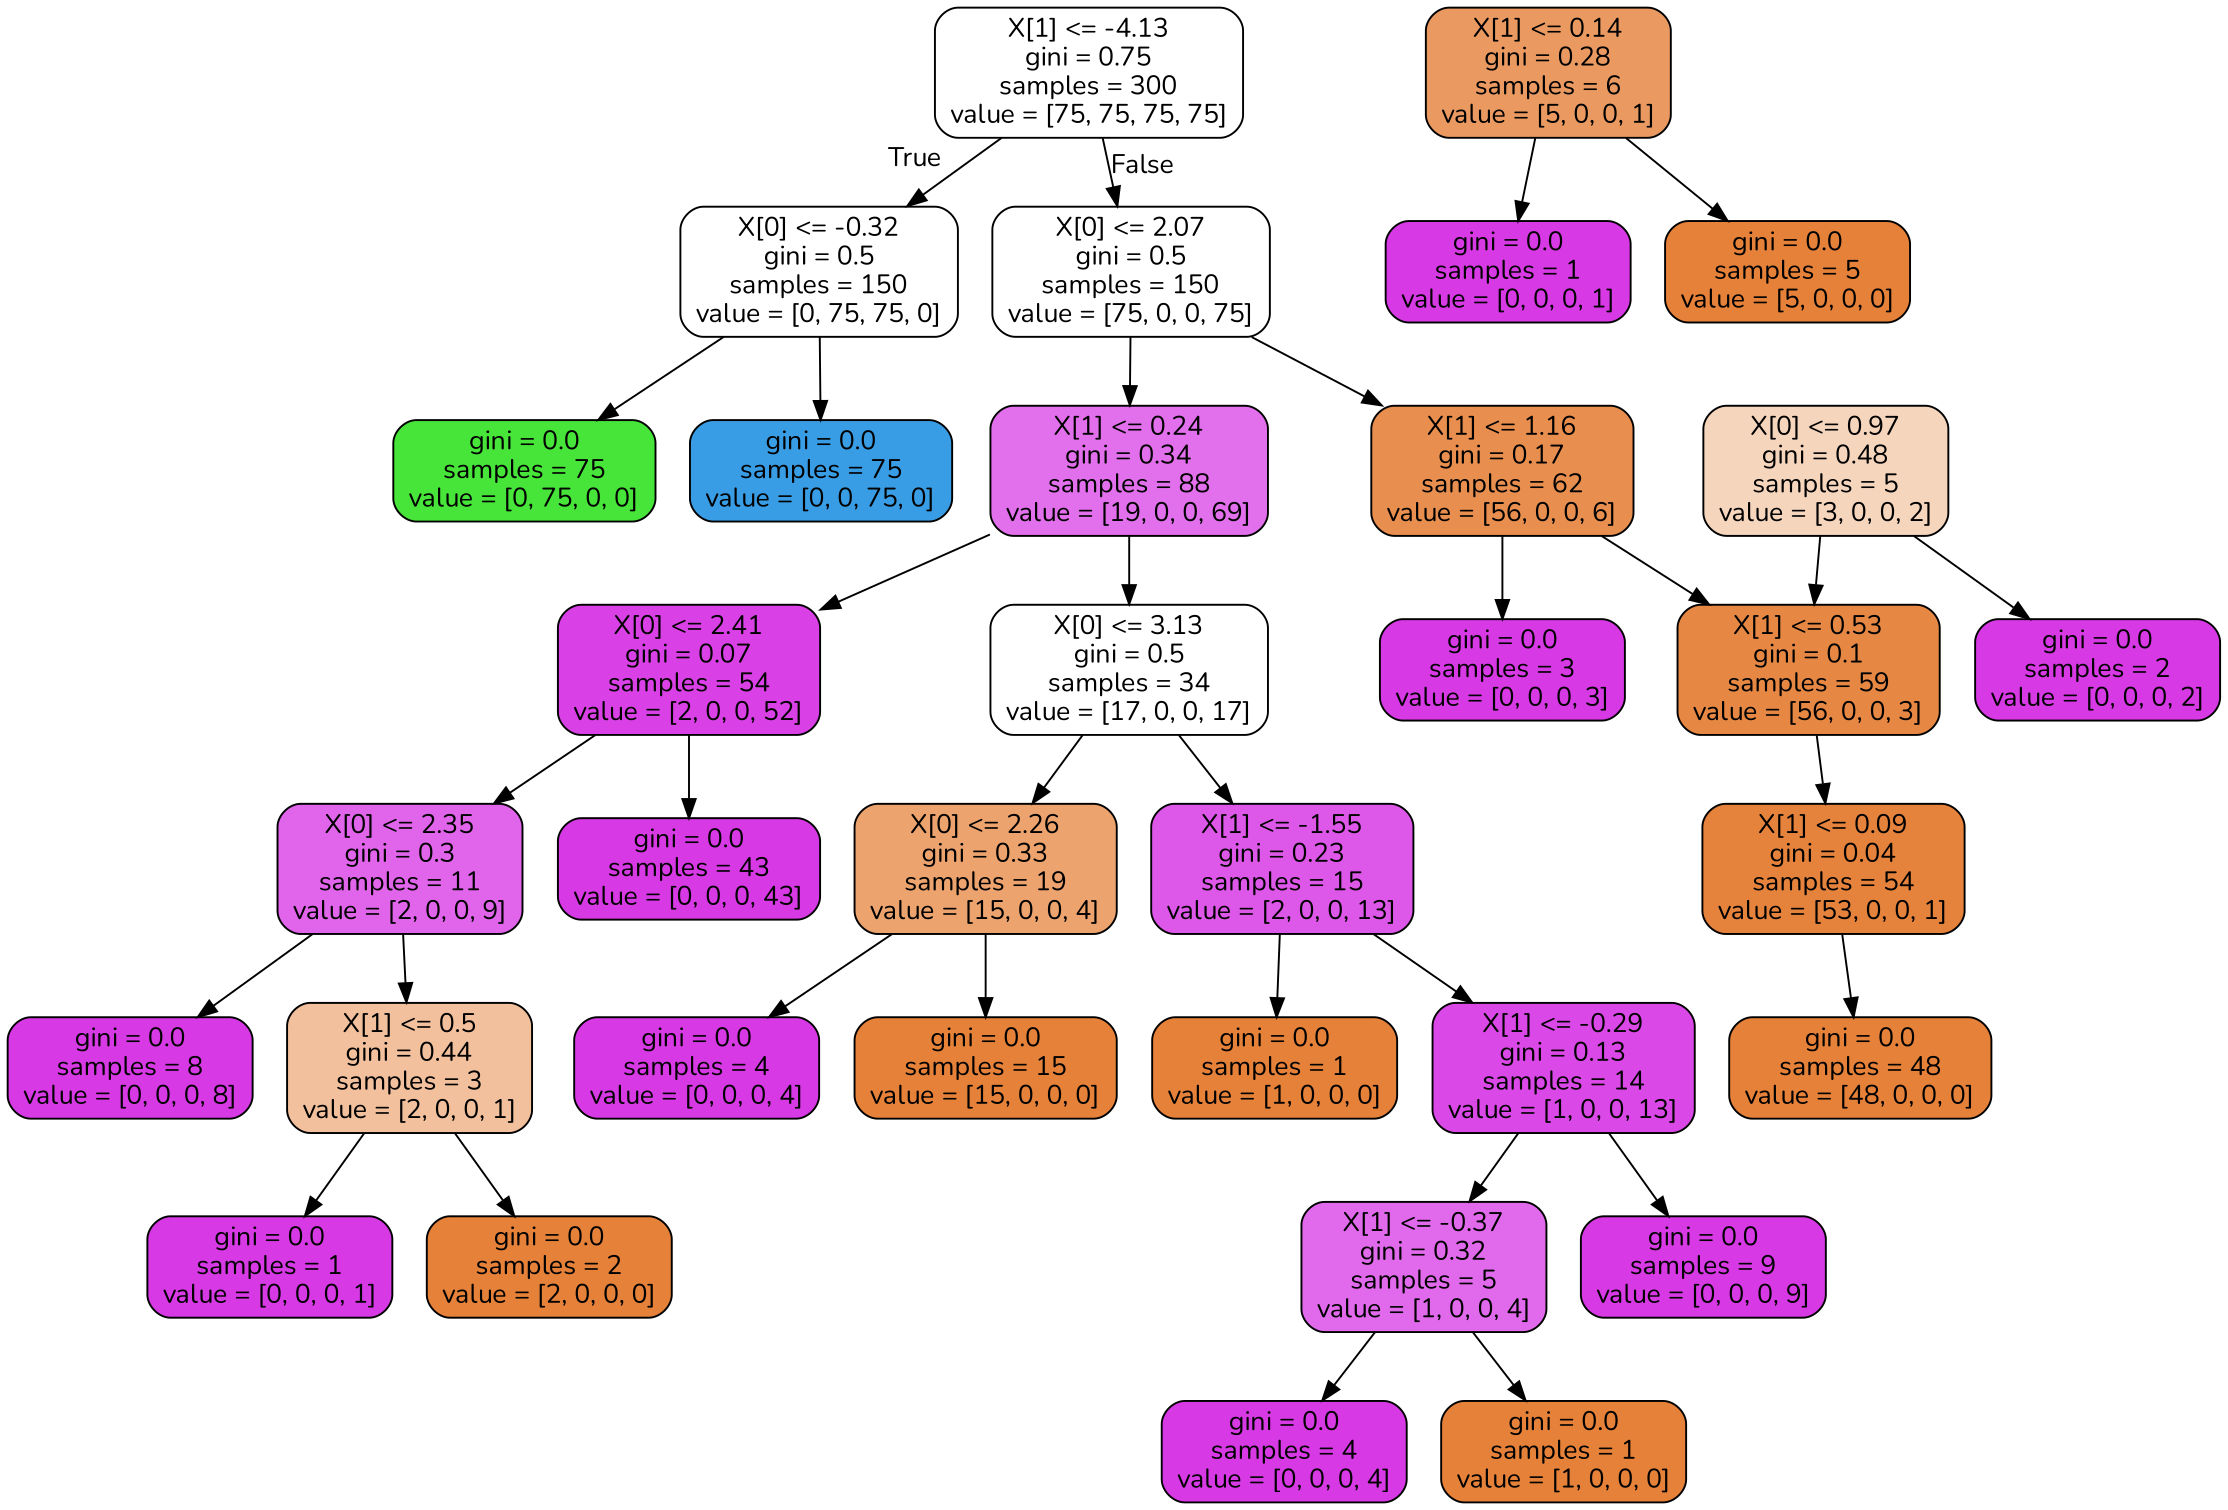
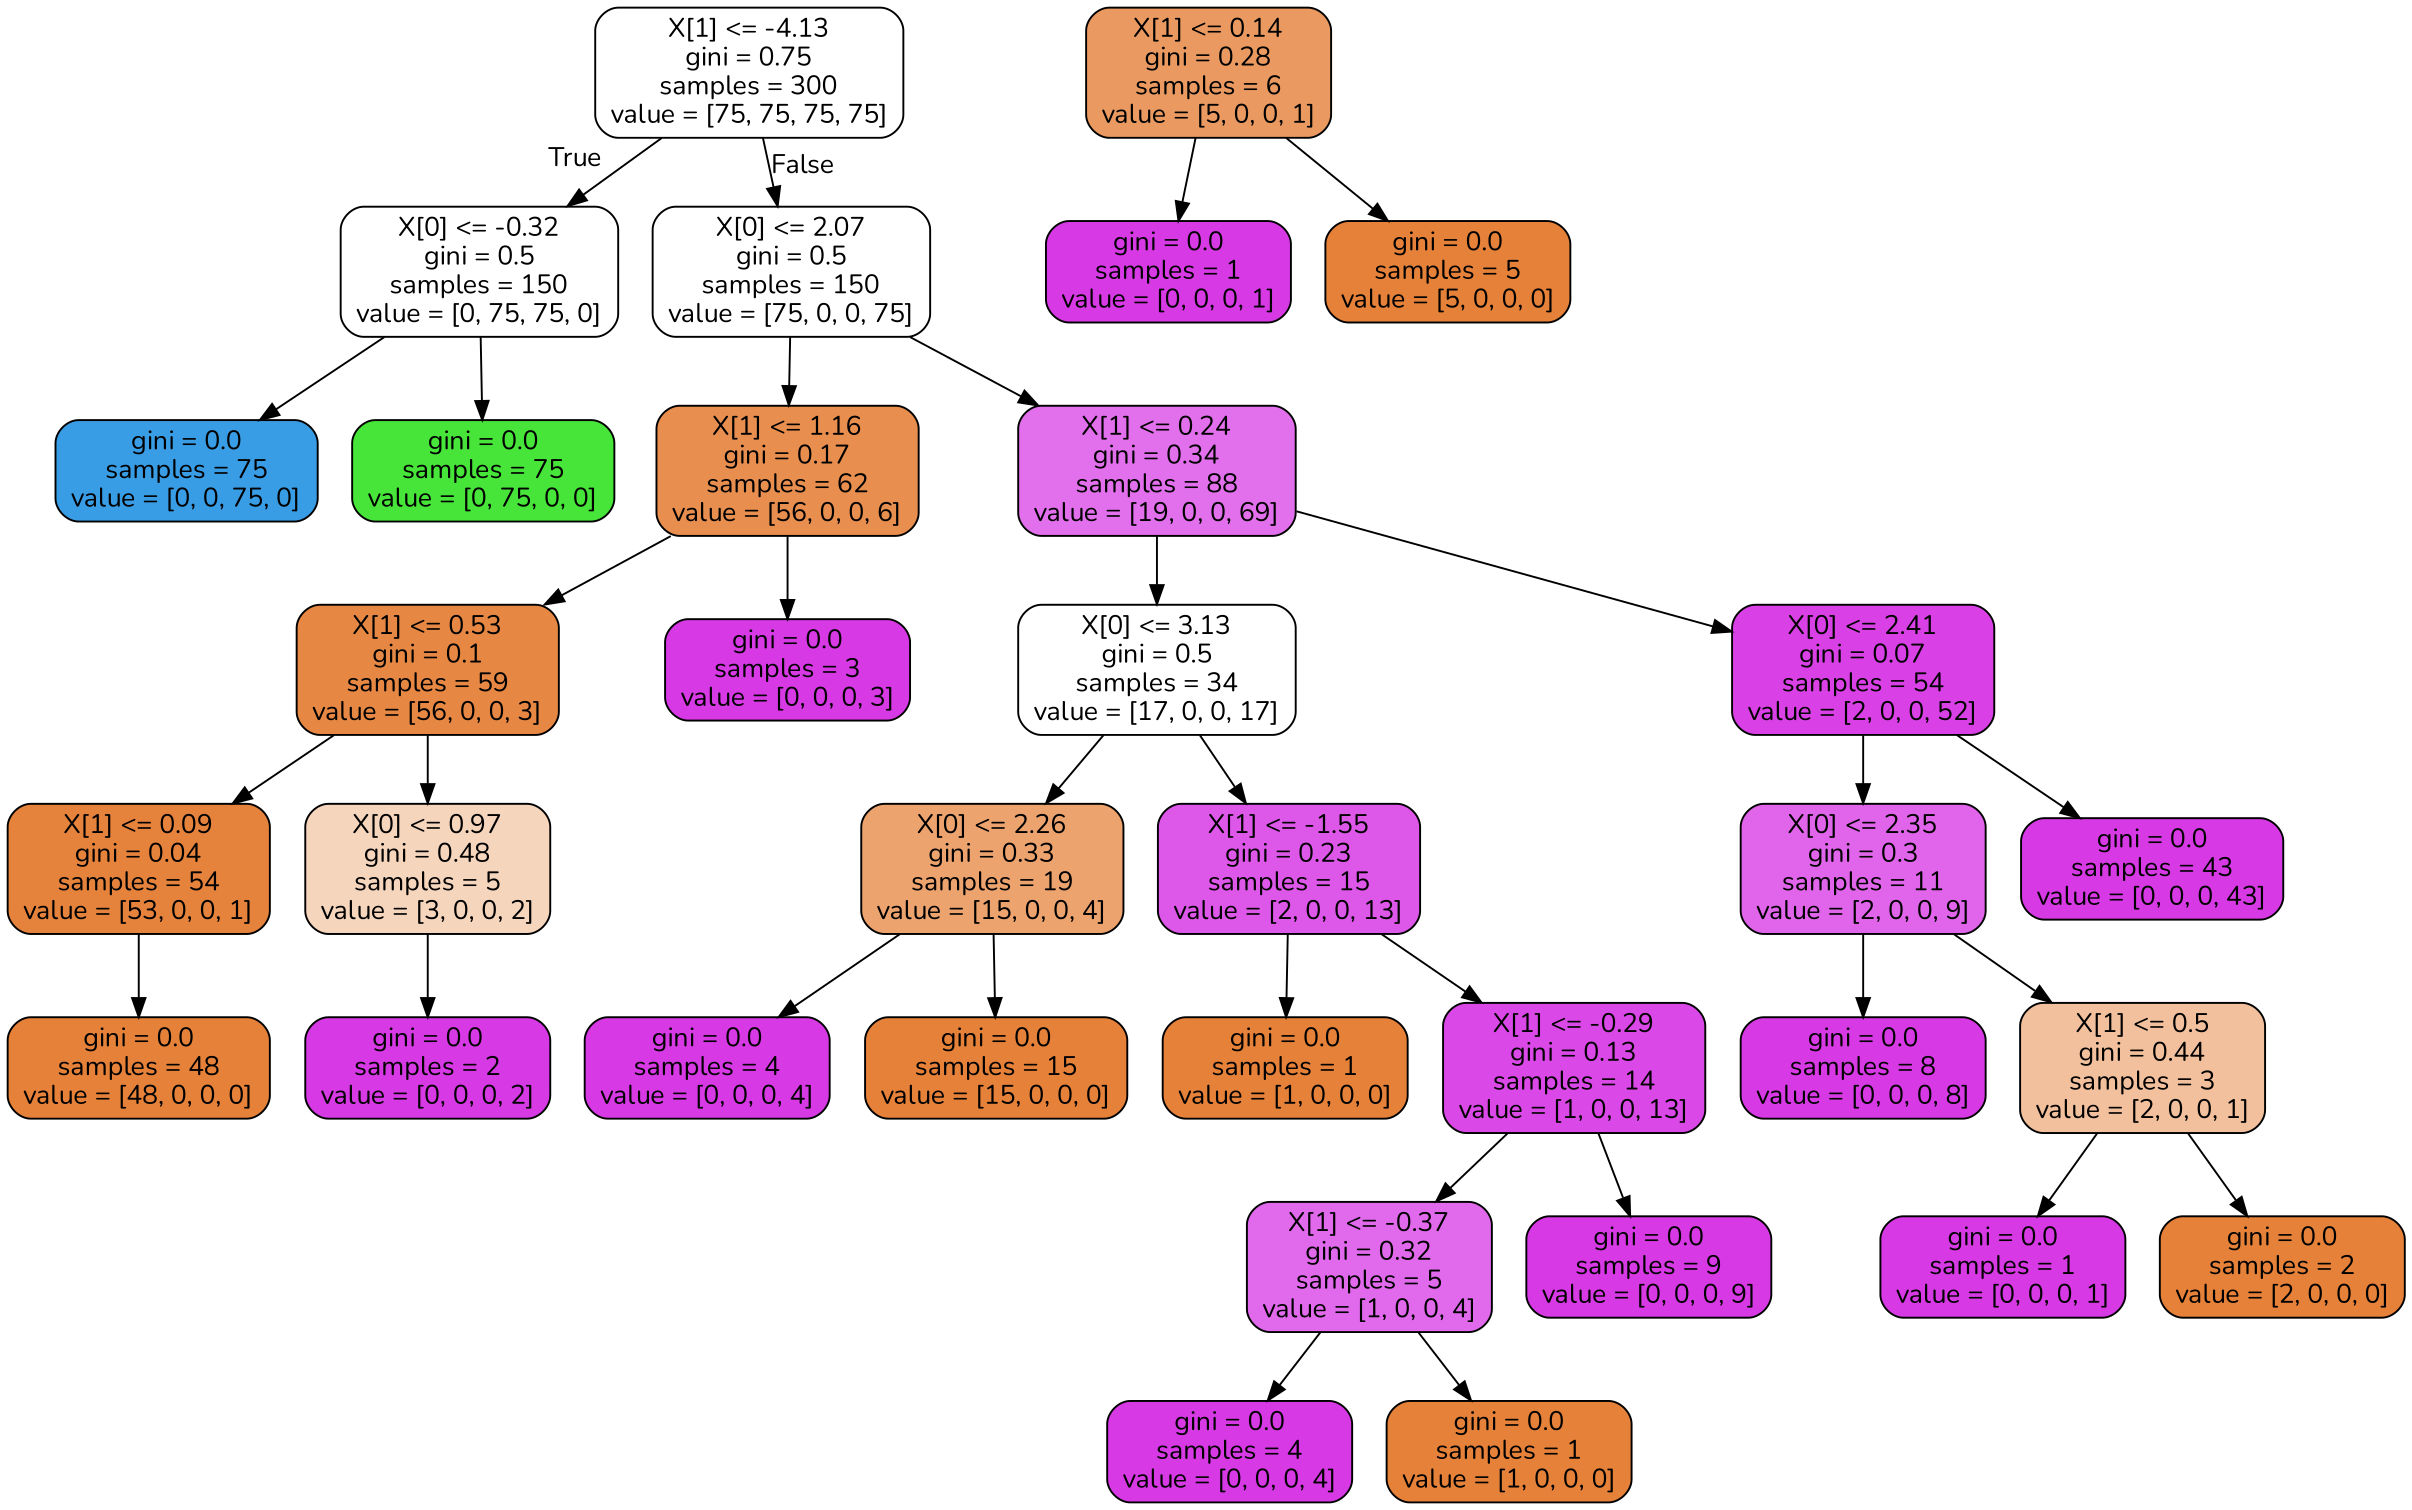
  digraph {
    fontname=Nunito
    node [color=black fillcolor="#d739e5" fontname=Nunito shape=box style="filled, rounded"]
    edge [fontname=Nunito]
    n1 [fillcolor="#ffffff" label="X[1] <= -4.13\ngini = 0.75\nsamples = 300\nvalue = [75, 75, 75, 75]"]
    n2 [fillcolor="#ffffff" label="X[0] <= -0.32\ngini = 0.5\nsamples = 150\nvalue = [0, 75, 75, 0]"]
    n3 [fillcolor="#ffffff" label="X[0] <= 2.07\ngini = 0.5\nsamples = 150\nvalue = [75, 0, 0, 75]"]
    n4 [fillcolor="#399de5" label="gini = 0.0\nsamples = 75\nvalue = [0, 0, 75, 0]"]
    n5 [fillcolor="#47e539" label="gini = 0.0\nsamples = 75\nvalue = [0, 75, 0, 0]"]
    n6 [fillcolor="#e88e4e" label="X[1] <= 1.16\ngini = 0.17\nsamples = 62\nvalue = [56, 0, 0, 6]"]
    n7 [fillcolor="#e270ec" label="X[1] <= 0.24\ngini = 0.34\nsamples = 88\nvalue = [19, 0, 0, 69]"]
    n8 [fillcolor="#e68844" label="X[1] <= 0.53\ngini = 0.1\nsamples = 59\nvalue = [56, 0, 0, 3]"]
    n9 [label="gini = 0.0\nsamples = 3\nvalue = [0, 0, 0, 3]"]
    n10 [fillcolor="#ffffff" label="X[0] <= 3.13\ngini = 0.5\nsamples = 34\nvalue = [17, 0, 0, 17]"]
    n11 [fillcolor="#d941e6" label="X[0] <= 2.41\ngini = 0.07\nsamples = 54\nvalue = [2, 0, 0, 52]"]
    n12 [fillcolor="#e5833d" label="X[1] <= 0.09\ngini = 0.04\nsamples = 54\nvalue = [53, 0, 0, 1]"]
    n13 [fillcolor="#f6d5bd" label="X[0] <= 0.97\ngini = 0.48\nsamples = 5\nvalue = [3, 0, 0, 2]"]
    n14 [fillcolor="#e58139" label="gini = 0.0\nsamples = 48\nvalue = [48, 0, 0, 0]"]
    n15 [label="gini = 0.0\nsamples = 2\nvalue = [0, 0, 0, 2]"]
    n16 [fillcolor="#ea9a61" label="X[1] <= 0.14\ngini = 0.28\nsamples = 6\nvalue = [5, 0, 0, 1]"]
    n17 [label="gini = 0.0\nsamples = 1\nvalue = [0, 0, 0, 1]"]
    n18 [fillcolor="#e58139" label="gini = 0.0\nsamples = 5\nvalue = [5, 0, 0, 0]"]
    n19 [fillcolor="#eca36e" label="X[0] <= 2.26\ngini = 0.33\nsamples = 19\nvalue = [15, 0, 0, 4]"]
    n20 [fillcolor="#dd57e9" label="X[1] <= -1.55\ngini = 0.23\nsamples = 15\nvalue = [2, 0, 0, 13]"]
    n21 [fillcolor="#e065eb" label="X[0] <= 2.35\ngini = 0.3\nsamples = 11\nvalue = [2, 0, 0, 9]"]
    n22 [label="gini = 0.0\nsamples = 43\nvalue = [0, 0, 0, 43]"]
    n23 [label="gini = 0.0\nsamples = 4\nvalue = [0, 0, 0, 4]"]
    n24 [fillcolor="#e58139" label="gini = 0.0\nsamples = 15\nvalue = [15, 0, 0, 0]"]
    n25 [fillcolor="#e58139" label="gini = 0.0\nsamples = 1\nvalue = [1, 0, 0, 0]"]
    n26 [fillcolor="#da48e7" label="X[1] <= -0.29\ngini = 0.13\nsamples = 14\nvalue = [1, 0, 0, 13]"]
    n27 [fillcolor="#e16aec" label="X[1] <= -0.37\ngini = 0.32\nsamples = 5\nvalue = [1, 0, 0, 4]"]
    n28 [label="gini = 0.0\nsamples = 9\nvalue = [0, 0, 0, 9]"]
    n29 [label="gini = 0.0\nsamples = 4\nvalue = [0, 0, 0, 4]"]
    n30 [fillcolor="#e58139" label="gini = 0.0\nsamples = 1\nvalue = [1, 0, 0, 0]"]
    n31 [label="gini = 0.0\nsamples = 8\nvalue = [0, 0, 0, 8]"]
    n32 [fillcolor="#f2c09c" label="X[1] <= 0.5\ngini = 0.44\nsamples = 3\nvalue = [2, 0, 0, 1]"]
    n33 [label="gini = 0.0\nsamples = 1\nvalue = [0, 0, 0, 1]"]
    n34 [fillcolor="#e58139" label="gini = 0.0\nsamples = 2\nvalue = [2, 0, 0, 0]"]
    n1 -> n2 [headlabel=True labelangle=45 labeldistance=2.5]
    n1 -> n3 [headlabel=False labelangle=-45 labeldistance=2.5]
    n2 -> n4
    n2 -> n5
    n3 -> n6
    n3 -> n7
    n6 -> n8
    n6 -> n9
    n7 -> n10
    n7 -> n11
    n8 -> n12
-   n13 -> n8
+   n8 -> n13
    n10 -> n19
    n10 -> n20
    n11 -> n21
    n11 -> n22
    n12 -> n14
    n13 -> n15
    n16 -> n17
    n16 -> n18
    n19 -> n23
    n19 -> n24
    n20 -> n25
    n20 -> n26
    n21 -> n31
    n21 -> n32
    n26 -> n27
    n26 -> n28
    n27 -> n29
    n27 -> n30
    n32 -> n33
    n32 -> n34
  }
